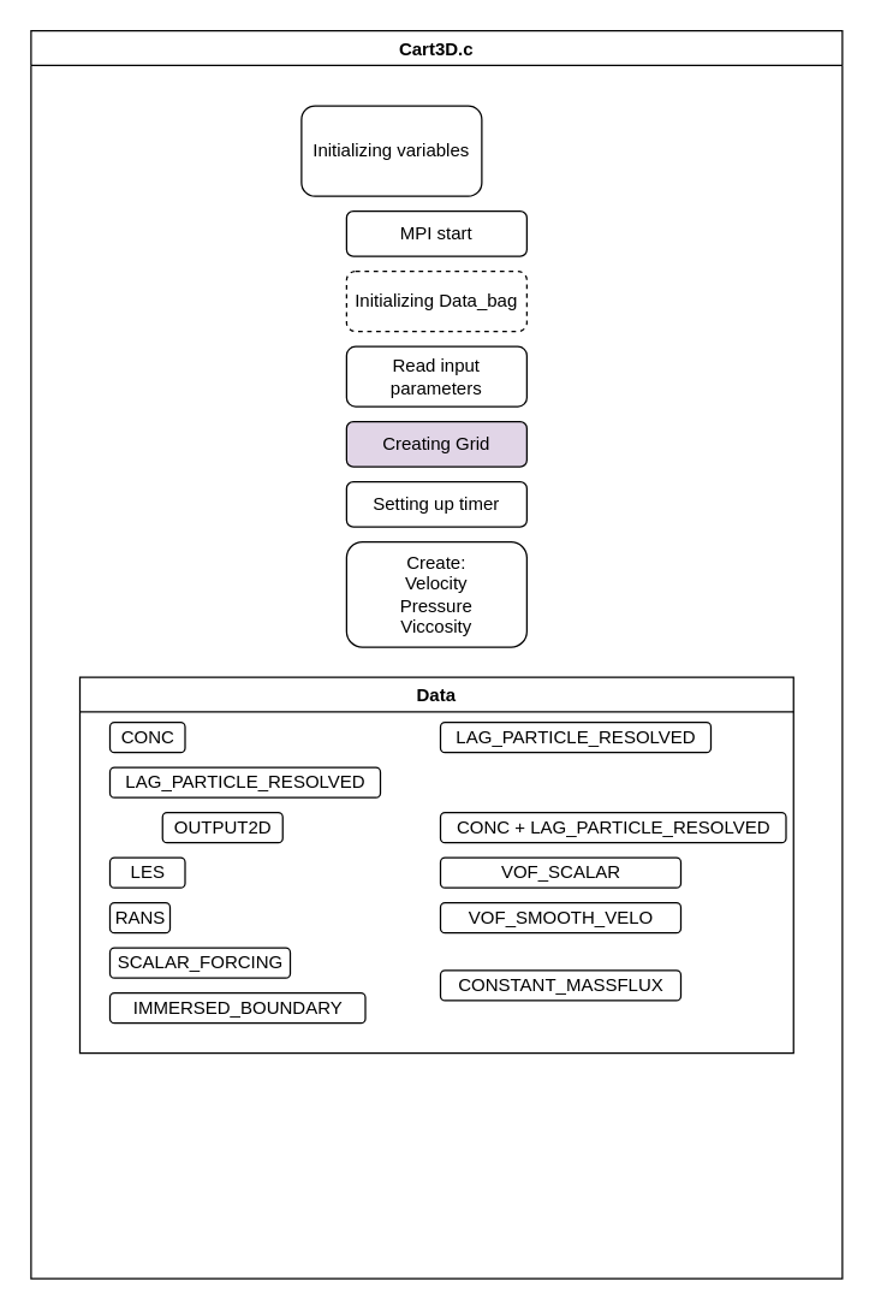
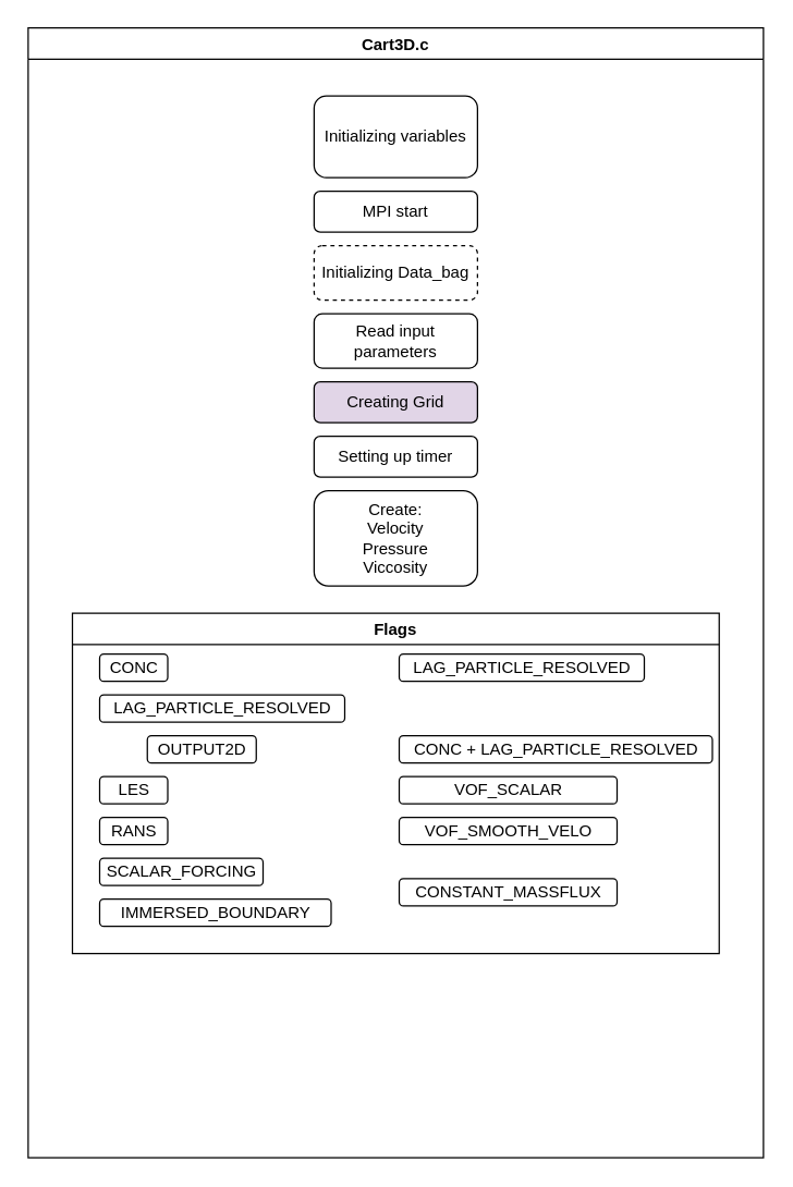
  <mxCell id="0" />
  <mxCell id="1" parent="0" />
  <mxCell id="2" value="Cart3D.c" style="swimlane;" vertex="1" parent="1"><mxGeometry width="540" height="830" as="geometry" x="20" y="20" /></mxCell>
- <mxCell id="3" value="Initializing variables" style="rounded=1;whiteSpace=wrap;html=1;" vertex="1" parent="2"><mxGeometry x="180" y="50" width="120" height="60" as="geometry" /></mxCell>
+ <mxCell id="3" value="Initializing variables" style="rounded=1;whiteSpace=wrap;html=1;" vertex="1" parent="2"><mxGeometry x="210" y="50" width="120" height="60" as="geometry" /></mxCell>
  <mxCell id="4" value="MPI start" style="rounded=1;whiteSpace=wrap;html=1;" vertex="1" parent="2"><mxGeometry x="210" y="120" width="120" height="30" as="geometry" /></mxCell>
  <mxCell id="5" value="&lt;div&gt;Initializing Data_bag&lt;/div&gt;" style="rounded=1;whiteSpace=wrap;html=1;dashed=1;" vertex="1" parent="2"><mxGeometry x="210" y="160" width="120" height="40" as="geometry" /></mxCell>
  <mxCell id="6" value="&lt;div&gt;Read input parameters&lt;/div&gt;" style="rounded=1;whiteSpace=wrap;html=1;" vertex="1" parent="2"><mxGeometry x="210" y="210" width="120" height="40" as="geometry" /></mxCell>
  <mxCell id="7" value="&lt;div&gt;Creating Grid&lt;/div&gt;" style="rounded=1;whiteSpace=wrap;html=1;fillColor=#e1d5e7;" vertex="1" parent="2"><mxGeometry x="210" y="260" width="120" height="30" as="geometry" /></mxCell>
  <mxCell id="8" value="Setting up timer" style="rounded=1;whiteSpace=wrap;html=1;" vertex="1" parent="2"><mxGeometry x="210" y="300" width="120" height="30" as="geometry" /></mxCell>
  <mxCell id="9" value="&lt;div&gt;Create:&lt;/div&gt;&lt;div&gt;Velocity&lt;/div&gt;&lt;div&gt;Pressure&lt;/div&gt;&lt;div&gt;Viccosity&lt;br&gt;&lt;/div&gt;" style="rounded=1;whiteSpace=wrap;html=1;" vertex="1" parent="2"><mxGeometry x="210" y="340" width="120" height="70" as="geometry" /></mxCell>
- <mxCell id="10" value="Data" style="swimlane;" vertex="1" parent="2"><mxGeometry x="32.5" y="430" width="475" height="250" as="geometry" /></mxCell>
+ <mxCell id="10" value="Flags" style="swimlane;" vertex="1" parent="2"><mxGeometry x="32.5" y="430" width="475" height="250" as="geometry" /></mxCell>
  <mxCell id="11" value="CONC" style="rounded=1;whiteSpace=wrap;html=1;" vertex="1" parent="10"><mxGeometry x="20" y="30" width="50" height="20" as="geometry" /></mxCell>
  <mxCell id="12" value="LAG_PARTICLE_RESOLVED" style="rounded=1;whiteSpace=wrap;html=1;" vertex="1" parent="10"><mxGeometry x="20" y="60" width="180" height="20" as="geometry" /></mxCell>
  <mxCell id="13" value="OUTPUT2D" style="rounded=1;whiteSpace=wrap;html=1;" vertex="1" parent="10"><mxGeometry x="55" y="90" width="80" height="20" as="geometry" /></mxCell>
  <mxCell id="14" value="LES" style="rounded=1;whiteSpace=wrap;html=1;" vertex="1" parent="10"><mxGeometry x="20" y="120" width="50" height="20" as="geometry" /></mxCell>
- <mxCell id="15" value="RANS" style="rounded=1;whiteSpace=wrap;html=1;" vertex="1" parent="10"><mxGeometry x="20" y="150" width="40" height="20" as="geometry" /></mxCell>
+ <mxCell id="15" value="RANS" style="rounded=1;whiteSpace=wrap;html=1;" vertex="1" parent="10"><mxGeometry x="20" y="150" width="50" height="20" as="geometry" /></mxCell>
  <mxCell id="16" value="SCALAR_FORCING" style="rounded=1;whiteSpace=wrap;html=1;" vertex="1" parent="10"><mxGeometry x="20" y="180" width="120" height="20" as="geometry" /></mxCell>
  <mxCell id="17" value="IMMERSED_BOUNDARY" style="rounded=1;whiteSpace=wrap;html=1;" vertex="1" parent="10"><mxGeometry x="20" y="210" width="170" height="20" as="geometry" /></mxCell>
  <mxCell id="18" value="LAG_PARTICLE_RESOLVED" style="rounded=1;whiteSpace=wrap;html=1;" vertex="1" parent="10"><mxGeometry x="240" y="30" width="180" height="20" as="geometry" /></mxCell>
  <mxCell id="19" value="CONSTANT_MASSFLUX" style="rounded=1;whiteSpace=wrap;html=1;" vertex="1" parent="10"><mxGeometry x="240" y="195" width="160" height="20" as="geometry" /></mxCell>
  <mxCell id="20" value="CONC + LAG_PARTICLE_RESOLVED" style="rounded=1;whiteSpace=wrap;html=1;" vertex="1" parent="10"><mxGeometry x="240" y="90" width="230" height="20" as="geometry" /></mxCell>
  <mxCell id="21" value="VOF_SCALAR" style="rounded=1;whiteSpace=wrap;html=1;" vertex="1" parent="10"><mxGeometry x="240" y="120" width="160" height="20" as="geometry" /></mxCell>
  <mxCell id="22" value="VOF_SMOOTH_VELO" style="rounded=1;whiteSpace=wrap;html=1;" vertex="1" parent="10"><mxGeometry x="240" y="150" width="160" height="20" as="geometry" /></mxCell>
